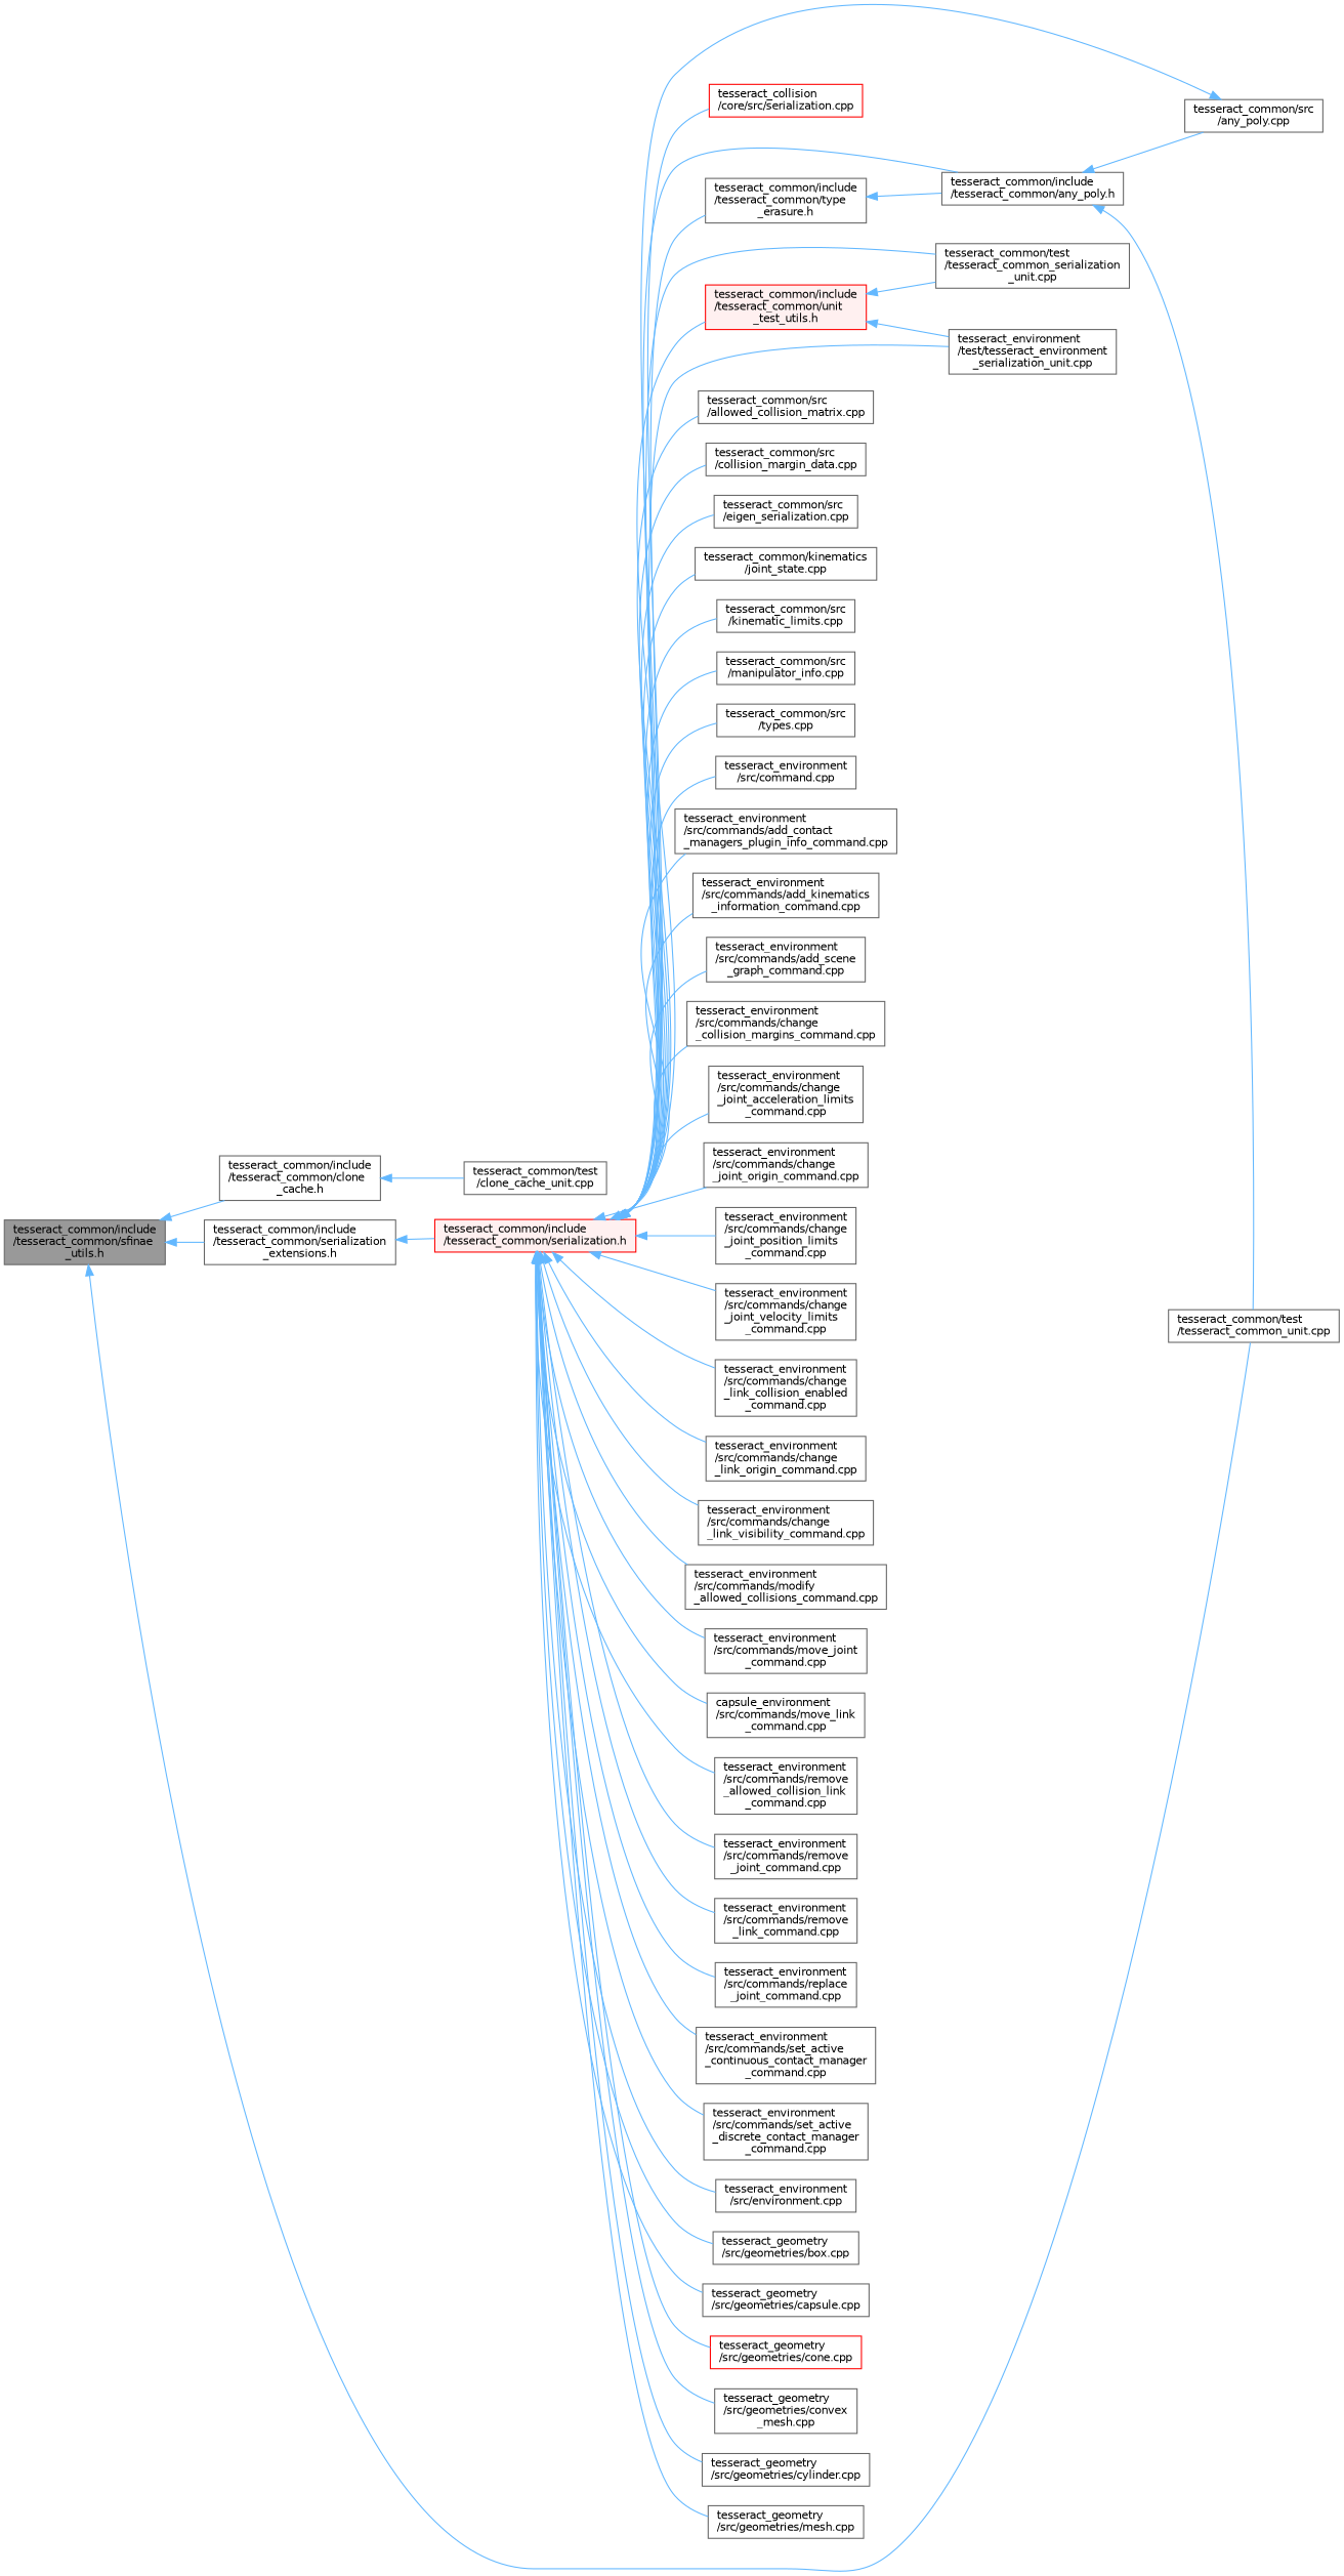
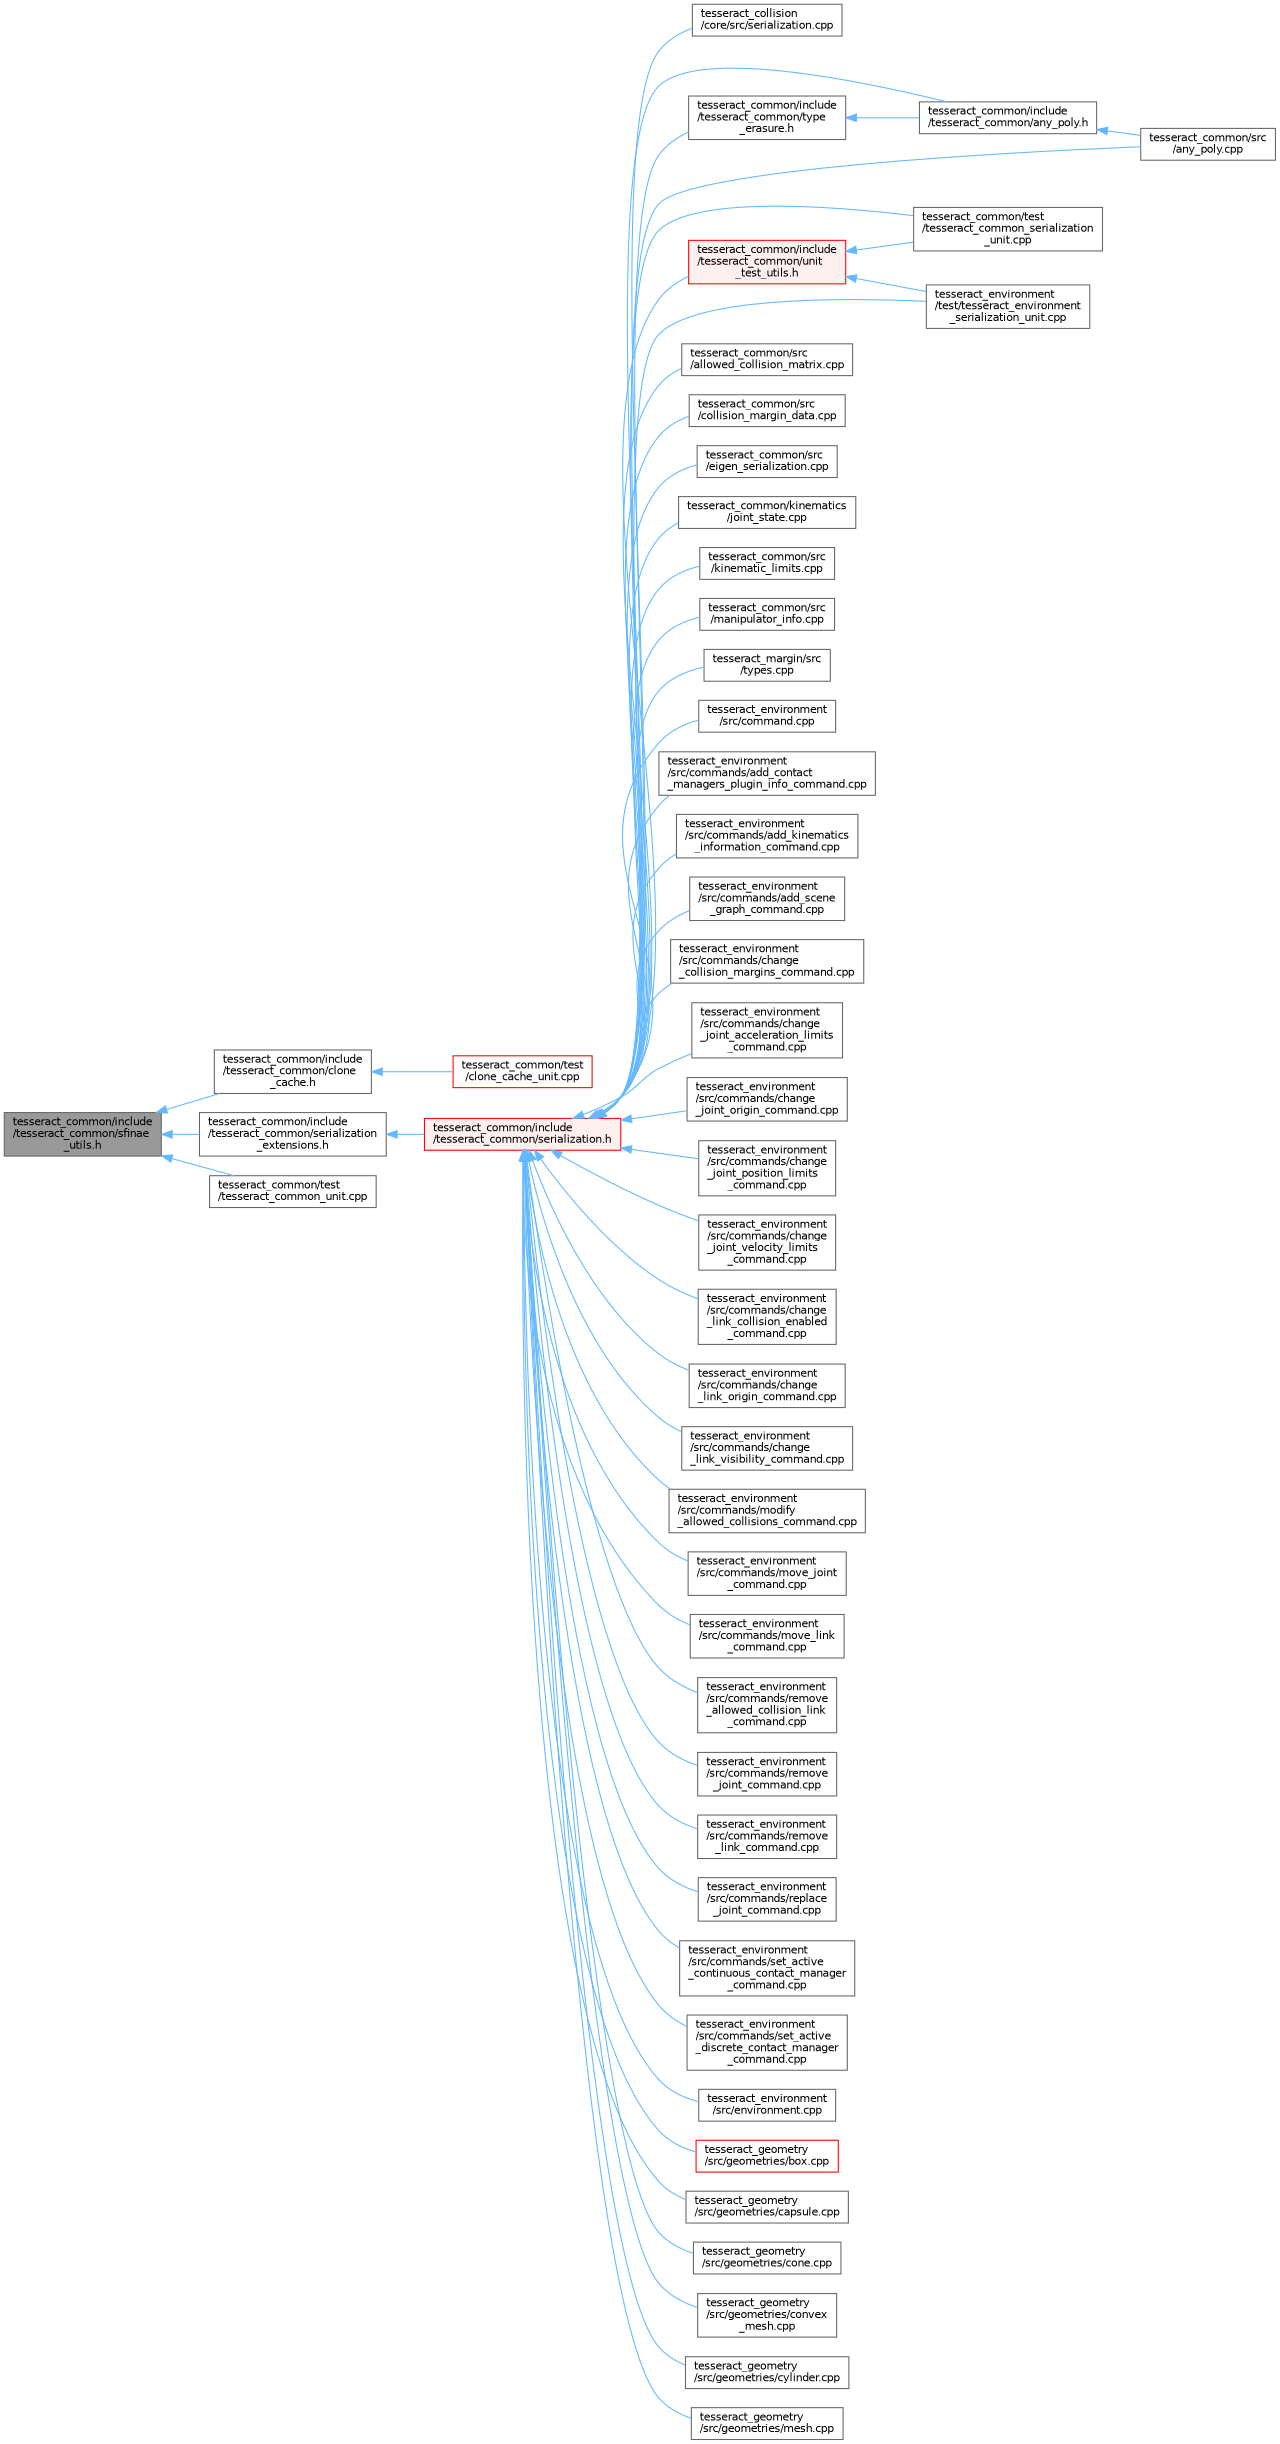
  digraph {
    rankdir=LR
    node [color=grey40 fillcolor=white fontname=Helvetica fontsize=10 shape=box style=filled]
    edge [color=steelblue1 dir=back fontname=Helvetica fontsize=10 labelfontname=Helvetica labelfontsize=10 style=solid]
    n1 [color=gray40 fillcolor=grey60 fontcolor=black height=0.2 label="tesseract_common/include\l/tesseract_common/sfinae\l_utils.h" width=0.4]
    n2 [height=0.2 label="tesseract_common/include\l/tesseract_common/clone\l_cache.h" width=0.4]
    n3 [height=0.2 label="tesseract_common/include\l/tesseract_common/serialization\l_extensions.h" width=0.4]
    n4 [height=0.2 label="tesseract_common/test\l/tesseract_common_unit.cpp" width=0.4]
-   n5 [height=0.2 label="tesseract_common/test\l/clone_cache_unit.cpp" width=0.4]
+   n5 [color=red height=0.2 label="tesseract_common/test\l/clone_cache_unit.cpp" width=0.4]
    n6 [color=red fillcolor="#FFF0F0" height=0.2 label="tesseract_common/include\l/tesseract_common/serialization.h" width=0.4]
-   n7 [color=red height=0.2 label="tesseract_collision\l/core/src/serialization.cpp" width=0.4]
+   n7 [height=0.2 label="tesseract_collision\l/core/src/serialization.cpp" width=0.4]
    n8 [height=0.2 label="tesseract_common/include\l/tesseract_common/any_poly.h" width=0.4]
    n9 [height=0.2 label="tesseract_common/src\l/any_poly.cpp" width=0.4]
    n10 [height=0.2 label="tesseract_common/include\l/tesseract_common/type\l_erasure.h" width=0.4]
    n11 [color=red fillcolor="#FFF0F0" height=0.2 label="tesseract_common/include\l/tesseract_common/unit\l_test_utils.h" width=0.4]
    n12 [height=0.2 label="tesseract_common/test\l/tesseract_common_serialization\l_unit.cpp" width=0.4]
    n13 [height=0.2 label="tesseract_environment\l/test/tesseract_environment\l_serialization_unit.cpp" width=0.4]
    n14 [height=0.2 label="tesseract_common/src\l/allowed_collision_matrix.cpp" width=0.4]
    n15 [height=0.2 label="tesseract_common/src\l/collision_margin_data.cpp" width=0.4]
    n16 [height=0.2 label="tesseract_common/src\l/eigen_serialization.cpp" width=0.4]
    n17 [height=0.2 label="tesseract_common/kinematics\l/joint_state.cpp" width=0.4]
    n18 [height=0.2 label="tesseract_common/src\l/kinematic_limits.cpp" width=0.4]
    n19 [height=0.2 label="tesseract_common/src\l/manipulator_info.cpp" width=0.4]
-   n20 [height=0.2 label="tesseract_common/src\l/types.cpp" width=0.4]
+   n20 [height=0.2 label="tesseract_margin/src\l/types.cpp" width=0.4]
    n21 [height=0.2 label="tesseract_environment\l/src/command.cpp" width=0.4]
    n22 [height=0.2 label="tesseract_environment\l/src/commands/add_contact\l_managers_plugin_info_command.cpp" width=0.4]
    n23 [height=0.2 label="tesseract_environment\l/src/commands/add_kinematics\l_information_command.cpp" width=0.4]
    n24 [height=0.2 label="tesseract_environment\l/src/commands/add_scene\l_graph_command.cpp" width=0.4]
    n25 [height=0.2 label="tesseract_environment\l/src/commands/change\l_collision_margins_command.cpp" width=0.4]
    n26 [height=0.2 label="tesseract_environment\l/src/commands/change\l_joint_acceleration_limits\l_command.cpp" width=0.4]
    n27 [height=0.2 label="tesseract_environment\l/src/commands/change\l_joint_origin_command.cpp" width=0.4]
    n28 [height=0.2 label="tesseract_environment\l/src/commands/change\l_joint_position_limits\l_command.cpp" width=0.4]
    n29 [height=0.2 label="tesseract_environment\l/src/commands/change\l_joint_velocity_limits\l_command.cpp" width=0.4]
    n30 [height=0.2 label="tesseract_environment\l/src/commands/change\l_link_collision_enabled\l_command.cpp" width=0.4]
    n31 [height=0.2 label="tesseract_environment\l/src/commands/change\l_link_origin_command.cpp" width=0.4]
    n32 [height=0.2 label="tesseract_environment\l/src/commands/change\l_link_visibility_command.cpp" width=0.4]
    n33 [height=0.2 label="tesseract_environment\l/src/commands/modify\l_allowed_collisions_command.cpp" width=0.4]
    n34 [height=0.2 label="tesseract_environment\l/src/commands/move_joint\l_command.cpp" width=0.4]
-   n35 [height=0.2 label="capsule_environment\l/src/commands/move_link\l_command.cpp" width=0.4]
+   n35 [height=0.2 label="tesseract_environment\l/src/commands/move_link\l_command.cpp" width=0.4]
    n36 [height=0.2 label="tesseract_environment\l/src/commands/remove\l_allowed_collision_link\l_command.cpp" width=0.4]
    n37 [height=0.2 label="tesseract_environment\l/src/commands/remove\l_joint_command.cpp" width=0.4]
    n38 [height=0.2 label="tesseract_environment\l/src/commands/remove\l_link_command.cpp" width=0.4]
    n39 [height=0.2 label="tesseract_environment\l/src/commands/replace\l_joint_command.cpp" width=0.4]
    n40 [height=0.2 label="tesseract_environment\l/src/commands/set_active\l_continuous_contact_manager\l_command.cpp" width=0.4]
    n41 [height=0.2 label="tesseract_environment\l/src/commands/set_active\l_discrete_contact_manager\l_command.cpp" width=0.4]
    n42 [height=0.2 label="tesseract_environment\l/src/environment.cpp" width=0.4]
-   n43 [height=0.2 label="tesseract_geometry\l/src/geometries/box.cpp" width=0.4]
+   n43 [color=red height=0.2 label="tesseract_geometry\l/src/geometries/box.cpp" width=0.4]
    n44 [height=0.2 label="tesseract_geometry\l/src/geometries/capsule.cpp" width=0.4]
-   n45 [color=red height=0.2 label="tesseract_geometry\l/src/geometries/cone.cpp" width=0.4]
+   n45 [height=0.2 label="tesseract_geometry\l/src/geometries/cone.cpp" width=0.4]
    n46 [height=0.2 label="tesseract_geometry\l/src/geometries/convex\l_mesh.cpp" width=0.4]
    n47 [height=0.2 label="tesseract_geometry\l/src/geometries/cylinder.cpp" width=0.4]
    n48 [height=0.2 label="tesseract_geometry\l/src/geometries/mesh.cpp" width=0.4]
    n1 -> n2
    n1 -> n3
    n1 -> n4
    n2 -> n5
    n3 -> n6
    n6 -> n7
    n6 -> n8
-   n9 -> n6
+   n6 -> n9
    n6 -> n10
    n6 -> n11
    n6 -> n12
    n6 -> n13
    n6 -> n14
    n6 -> n15
    n6 -> n16
    n6 -> n17
    n6 -> n18
    n6 -> n19
    n6 -> n20
    n6 -> n21
    n6 -> n22
    n6 -> n23
    n6 -> n24
    n6 -> n25
    n6 -> n26
    n6 -> n27
    n6 -> n28
    n6 -> n29
    n6 -> n30
    n6 -> n31
    n6 -> n32
    n6 -> n33
    n6 -> n34
    n6 -> n35
    n6 -> n36
    n6 -> n37
    n6 -> n38
    n6 -> n39
    n6 -> n40
    n6 -> n41
    n6 -> n42
    n6 -> n43
    n6 -> n44
    n6 -> n45
    n6 -> n46
    n6 -> n47
    n6 -> n48
-   n8 -> n4
    n8 -> n9
    n10 -> n8
    n11 -> n12
    n11 -> n13
  }
